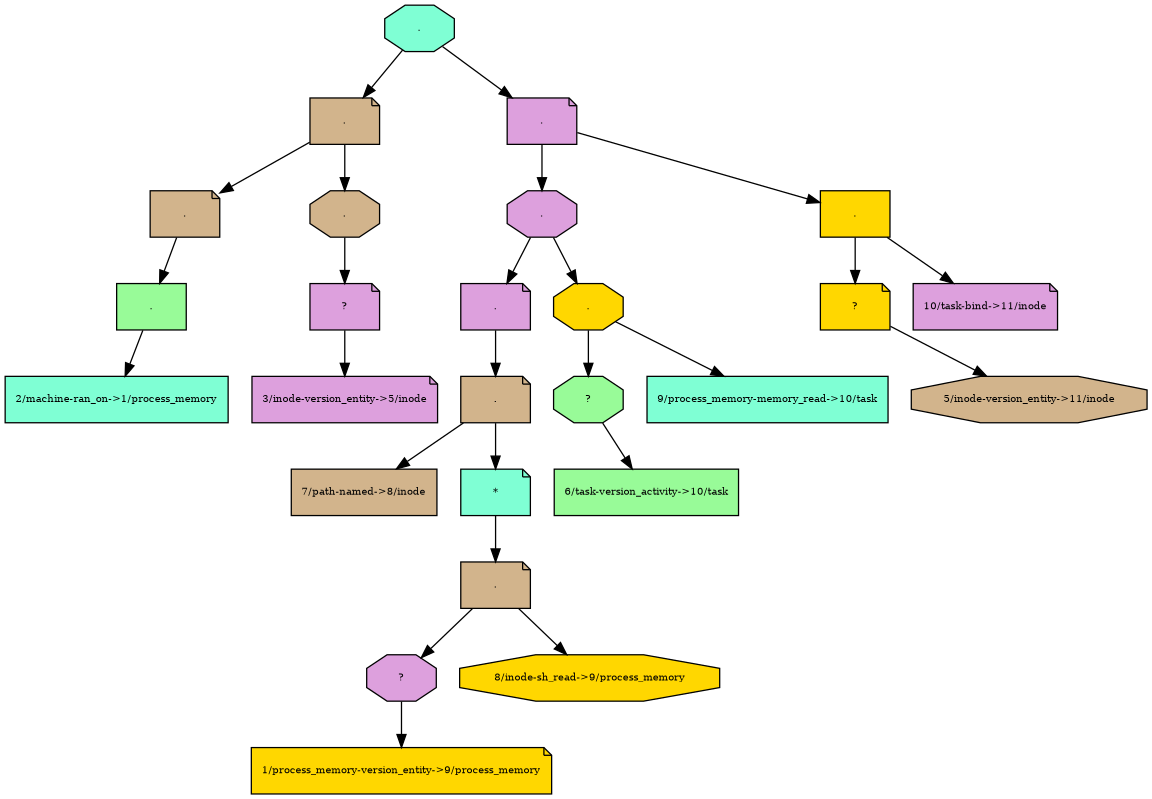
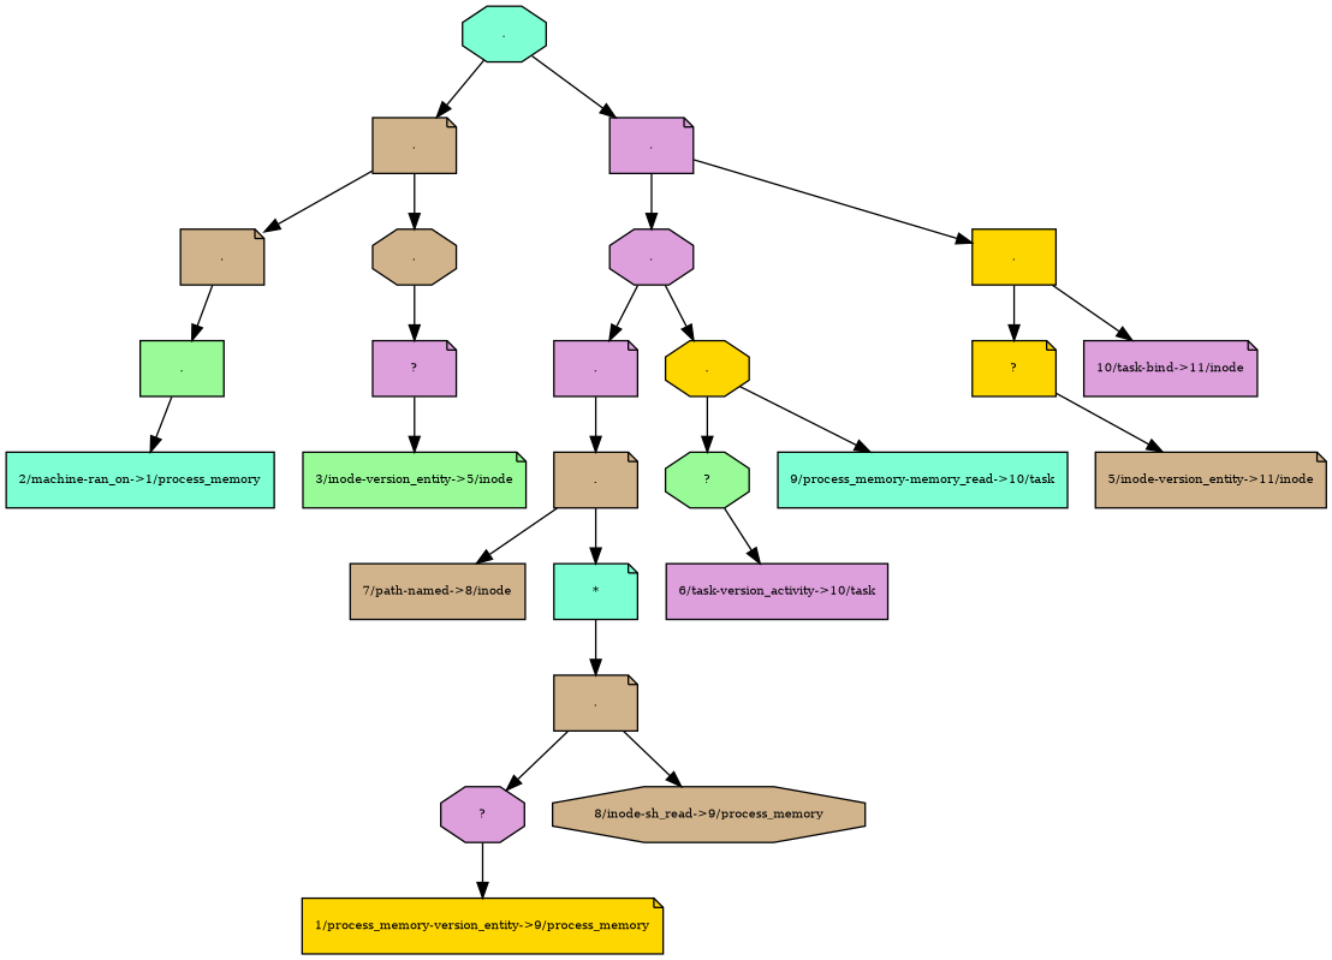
  digraph {
    node [fillcolor=plum fontsize=8 shape=note style=filled]
    edge [color="#000000" fontsize=8]
    n1 [fillcolor=aquamarine label="." shape=octagon]
    n2 [fillcolor=tan label="."]
    n3 [label="."]
    n4 [fillcolor=tan label="."]
    n5 [fillcolor=tan label="." shape=octagon]
    n6 [label="." shape=octagon]
    n7 [fillcolor=gold label="." shape=box]
    n8 [fillcolor=palegreen label="." shape=box]
    n9 [label="?"]
    n10 [fillcolor=aquamarine label="2/machine-ran_on->1/process_memory" shape=box]
-   n11 [label="3/inode-version_entity->5/inode"]
+   n11 [fillcolor=palegreen label="3/inode-version_entity->5/inode"]
    n12 [label="."]
    n13 [fillcolor=gold label="." shape=octagon]
    n14 [fillcolor=gold label="?"]
    n15 [label="10/task-bind->11/inode"]
    n16 [fillcolor=tan label="."]
    n17 [fillcolor=palegreen label="?" shape=octagon]
    n18 [fillcolor=aquamarine label="9/process_memory-memory_read->10/task" shape=box]
    n19 [fillcolor=tan label="7/path-named->8/inode" shape=box]
    n20 [fillcolor=aquamarine label="*"]
    n21 [fillcolor=tan label="."]
    n22 [label="?" shape=octagon]
-   n23 [fillcolor=gold label="8/inode-sh_read->9/process_memory" shape=octagon]
+   n23 [fillcolor=tan label="8/inode-sh_read->9/process_memory" shape=octagon]
    n24 [fillcolor=gold label="1/process_memory-version_entity->9/process_memory"]
-   n25 [fillcolor=palegreen label="6/task-version_activity->10/task" shape=box]
-   n26 [fillcolor=tan label="5/inode-version_entity->11/inode" shape=octagon]
+   n25 [label="6/task-version_activity->10/task" shape=box]
+   n26 [fillcolor=tan label="5/inode-version_entity->11/inode"]
    n1 -> n2
    n1 -> n3
    n2 -> n4
    n2 -> n5
    n3 -> n6
    n3 -> n7
    n4 -> n8
    n5 -> n9
    n6 -> n12
    n6 -> n13
    n7 -> n14
    n7 -> n15
    n8 -> n10
    n9 -> n11
    n12 -> n16
    n13 -> n17
    n13 -> n18
    n14 -> n26
    n16 -> n19
    n16 -> n20
    n17 -> n25
    n20 -> n21
    n21 -> n22
    n21 -> n23
    n22 -> n24
  }
